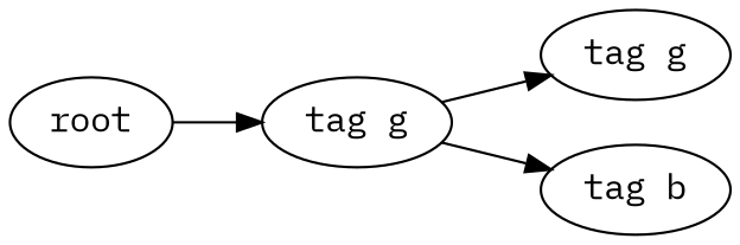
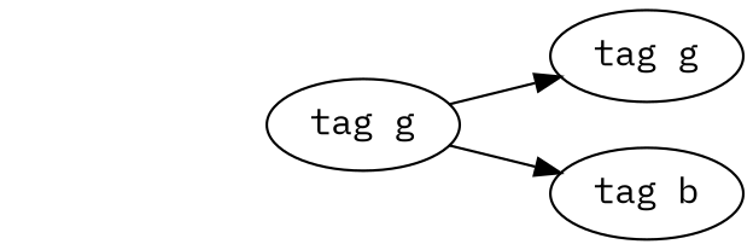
  digraph {
    rankdir=LR
    fontname="IBM Plex Mono"
    node [fontname="IBM Plex Mono"]
    edge [fontname="IBM Plex Mono"]
-   n1 [label=root]
    n2 [label="tag g"]
    n3 [label="tag g"]
    n4 [label="tag b"]
-   n1 -> n2
    n2 -> n3
    n2 -> n4
  }
